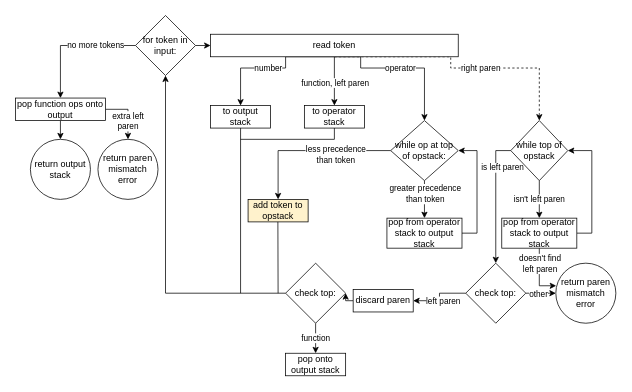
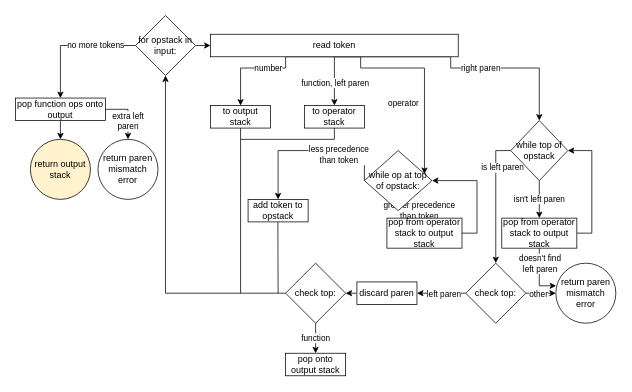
  <mxCell id="0" />
  <mxCell id="1" parent="0" />
  <mxCell id="2" style="edgeStyle=orthogonalEdgeStyle;rounded=0;orthogonalLoop=1;jettySize=auto;html=1;exitX=0;exitY=0.5;exitDx=0;exitDy=0;entryX=0.5;entryY=0;entryDx=0;entryDy=0;" edge="1" parent="1" source="5" target="35"><mxGeometry relative="1" as="geometry" /></mxCell>
  <mxCell id="3" value="no more tokens" style="edgeLabel;html=1;align=center;verticalAlign=middle;resizable=0;points=[];" vertex="1" connectable="0" parent="2"><mxGeometry x="-0.363" y="-1" relative="1" as="geometry"><mxPoint as="offset" /></mxGeometry></mxCell>
  <mxCell id="4" style="edgeStyle=orthogonalEdgeStyle;rounded=0;orthogonalLoop=1;jettySize=auto;html=1;exitX=1;exitY=0.5;exitDx=0;exitDy=0;entryX=0;entryY=0.5;entryDx=0;entryDy=0;" edge="1" parent="1" source="5" target="51"><mxGeometry relative="1" as="geometry" /></mxCell>
- <mxCell id="5" value="for token in input:" style="rhombus;whiteSpace=wrap;html=1;" parent="1" vertex="1"><mxGeometry x="180" y="20" width="80" height="80" as="geometry" /></mxCell>
+ <mxCell id="5" value="for opstack in input:" style="rhombus;whiteSpace=wrap;html=1;" parent="1" vertex="1"><mxGeometry x="180" y="20" width="80" height="80" as="geometry" /></mxCell>
  <mxCell id="6" value="to output stack" style="rounded=0;whiteSpace=wrap;html=1;" parent="1" vertex="1"><mxGeometry x="280" y="140" width="80" height="30" as="geometry" /></mxCell>
  <mxCell id="7" value="to operator stack" style="rounded=0;whiteSpace=wrap;html=1;" parent="1" vertex="1"><mxGeometry x="405" y="140" width="80" height="30" as="geometry" /></mxCell>
  <mxCell id="8" style="edgeStyle=orthogonalEdgeStyle;rounded=0;orthogonalLoop=1;jettySize=auto;html=1;exitX=0.5;exitY=1;exitDx=0;exitDy=0;" parent="1" source="12" target="14" edge="1"><mxGeometry relative="1" as="geometry" /></mxCell>
  <mxCell id="9" value="greater precedence&lt;br&gt;than token" style="edgeLabel;html=1;align=center;verticalAlign=middle;resizable=0;points=[];" vertex="1" connectable="0" parent="8"><mxGeometry x="0.485" y="1" relative="1" as="geometry"><mxPoint x="-1" y="-19.44" as="offset" /></mxGeometry></mxCell>
  <mxCell id="10" style="edgeStyle=orthogonalEdgeStyle;rounded=0;orthogonalLoop=1;jettySize=auto;html=1;entryX=0.5;entryY=0;entryDx=0;entryDy=0;exitX=0;exitY=0.5;exitDx=0;exitDy=0;" edge="1" parent="1" source="12" target="19"><mxGeometry relative="1" as="geometry"><mxPoint x="530" y="200" as="sourcePoint" /><Array as="points"><mxPoint x="370" y="200" /></Array></mxGeometry></mxCell>
  <mxCell id="11" value="less precedence&lt;br&gt;than token" style="edgeLabel;html=1;align=center;verticalAlign=middle;resizable=0;points=[];" vertex="1" connectable="0" parent="10"><mxGeometry x="-0.51" y="1" relative="1" as="geometry"><mxPoint x="-20.95" y="4" as="offset" /></mxGeometry></mxCell>
- <mxCell id="12" value="&lt;font style=&quot;font-size: 12px&quot;&gt;while op at top of opstack:&lt;/font&gt;" style="rhombus;whiteSpace=wrap;html=1;" parent="1" vertex="1"><mxGeometry x="520" y="160" width="90" height="80" as="geometry" /></mxCell>
+ <mxCell id="12" value="&lt;font style=&quot;font-size: 12px&quot;&gt;while op at top of opstack:&lt;/font&gt;" style="rhombus;whiteSpace=wrap;html=1;" parent="1" vertex="1"><mxGeometry x="485" y="200" width="90" height="80" as="geometry" /></mxCell>
  <mxCell id="13" style="edgeStyle=orthogonalEdgeStyle;rounded=0;orthogonalLoop=1;jettySize=auto;html=1;exitX=1;exitY=0.5;exitDx=0;exitDy=0;entryX=1;entryY=0.5;entryDx=0;entryDy=0;" parent="1" source="14" target="12" edge="1"><mxGeometry relative="1" as="geometry" /></mxCell>
  <mxCell id="14" value="pop from operator stack to output stack" style="rounded=0;whiteSpace=wrap;html=1;" parent="1" vertex="1"><mxGeometry x="515" y="290" width="100" height="40" as="geometry" /></mxCell>
  <mxCell id="15" value="isn't left paren" style="edgeStyle=orthogonalEdgeStyle;rounded=0;orthogonalLoop=1;jettySize=auto;html=1;exitX=0.5;exitY=1;exitDx=0;exitDy=0;entryX=0.5;entryY=0;entryDx=0;entryDy=0;" parent="1" source="18" target="41" edge="1"><mxGeometry relative="1" as="geometry" /></mxCell>
  <mxCell id="16" style="edgeStyle=orthogonalEdgeStyle;rounded=0;orthogonalLoop=1;jettySize=auto;html=1;exitX=0;exitY=0.5;exitDx=0;exitDy=0;entryX=0.5;entryY=0;entryDx=0;entryDy=0;" edge="1" parent="1" source="18" target="24"><mxGeometry relative="1" as="geometry"><Array as="points"><mxPoint x="660" y="200" /></Array></mxGeometry></mxCell>
  <mxCell id="17" value="is left paren" style="edgeLabel;html=1;align=center;verticalAlign=middle;resizable=0;points=[];" vertex="1" connectable="0" parent="16"><mxGeometry x="-0.571" y="-2" relative="1" as="geometry"><mxPoint x="10" y="6.67" as="offset" /></mxGeometry></mxCell>
  <mxCell id="18" value="while top of opstack" style="rhombus;whiteSpace=wrap;html=1;" parent="1" vertex="1"><mxGeometry x="680" y="160" width="76" height="80" as="geometry" /></mxCell>
- <mxCell id="19" value="add token to opstack" style="rounded=0;whiteSpace=wrap;html=1;fillColor=#fff2cc;" parent="1" vertex="1"><mxGeometry x="330" y="265" width="80" height="30" as="geometry" /></mxCell>
+ <mxCell id="19" value="add token to opstack" style="rounded=0;whiteSpace=wrap;html=1;" parent="1" vertex="1"><mxGeometry x="330" y="265" width="80" height="30" as="geometry" /></mxCell>
  <mxCell id="20" style="edgeStyle=orthogonalEdgeStyle;rounded=0;orthogonalLoop=1;jettySize=auto;html=1;exitX=1;exitY=0.5;exitDx=0;exitDy=0;entryX=0;entryY=0.5;entryDx=0;entryDy=0;" parent="1" source="24" target="25" edge="1"><mxGeometry relative="1" as="geometry" /></mxCell>
  <mxCell id="21" value="other" style="edgeLabel;html=1;align=center;verticalAlign=middle;resizable=0;points=[];" vertex="1" connectable="0" parent="20"><mxGeometry x="-0.209" y="-1" relative="1" as="geometry"><mxPoint as="offset" /></mxGeometry></mxCell>
  <mxCell id="22" style="edgeStyle=orthogonalEdgeStyle;rounded=0;orthogonalLoop=1;jettySize=auto;html=1;exitX=0;exitY=0.5;exitDx=0;exitDy=0;entryX=1;entryY=0.5;entryDx=0;entryDy=0;" edge="1" parent="1" source="24" target="27"><mxGeometry relative="1" as="geometry" /></mxCell>
  <mxCell id="23" value="left paren" style="edgeLabel;html=1;align=center;verticalAlign=middle;resizable=0;points=[];" vertex="1" connectable="0" parent="22"><mxGeometry x="0.501" y="1" relative="1" as="geometry"><mxPoint x="19.43" y="-1" as="offset" /></mxGeometry></mxCell>
  <mxCell id="24" value="check top:" style="rhombus;whiteSpace=wrap;html=1;" parent="1" vertex="1"><mxGeometry x="620" y="350" width="80" height="80" as="geometry" /></mxCell>
  <mxCell id="25" value="return paren mismatch error" style="ellipse;whiteSpace=wrap;html=1;aspect=fixed;" parent="1" vertex="1"><mxGeometry x="740" y="350" width="80" height="80" as="geometry" /></mxCell>
  <mxCell id="26" style="edgeStyle=orthogonalEdgeStyle;rounded=0;orthogonalLoop=1;jettySize=auto;html=1;exitX=0;exitY=0.5;exitDx=0;exitDy=0;entryX=1;entryY=0.5;entryDx=0;entryDy=0;" edge="1" parent="1" source="27" target="30"><mxGeometry relative="1" as="geometry" /></mxCell>
- <mxCell id="27" value="discard paren" style="rounded=0;whiteSpace=wrap;html=1;" parent="1" vertex="1"><mxGeometry x="470" y="385" width="80" height="30" as="geometry" /></mxCell>
+ <mxCell id="27" value="discard paren" style="rounded=0;whiteSpace=wrap;html=1;" parent="1" vertex="1"><mxGeometry x="475" y="375" width="80" height="30" as="geometry" /></mxCell>
  <mxCell id="28" value="function" style="edgeStyle=orthogonalEdgeStyle;rounded=0;orthogonalLoop=1;jettySize=auto;html=1;exitX=0.5;exitY=1;exitDx=0;exitDy=0;entryX=0.5;entryY=0;entryDx=0;entryDy=0;" edge="1" parent="1" source="30" target="31"><mxGeometry relative="1" as="geometry" /></mxCell>
  <mxCell id="29" style="edgeStyle=orthogonalEdgeStyle;rounded=0;orthogonalLoop=1;jettySize=auto;html=1;exitX=0;exitY=0.5;exitDx=0;exitDy=0;entryX=0.5;entryY=1;entryDx=0;entryDy=0;" edge="1" parent="1" source="30" target="5"><mxGeometry relative="1" as="geometry" /></mxCell>
  <mxCell id="30" value="check top:" style="rhombus;whiteSpace=wrap;html=1;" parent="1" vertex="1"><mxGeometry x="380" y="350" width="80" height="80" as="geometry" /></mxCell>
  <mxCell id="31" value="pop onto output stack" style="rounded=0;whiteSpace=wrap;html=1;" parent="1" vertex="1"><mxGeometry x="380" y="470" width="80" height="30" as="geometry" /></mxCell>
  <mxCell id="32" style="edgeStyle=orthogonalEdgeStyle;rounded=0;orthogonalLoop=1;jettySize=auto;html=1;exitX=0.5;exitY=1;exitDx=0;exitDy=0;entryX=0.5;entryY=0;entryDx=0;entryDy=0;" edge="1" parent="1" source="35" target="37"><mxGeometry relative="1" as="geometry" /></mxCell>
  <mxCell id="33" style="edgeStyle=orthogonalEdgeStyle;rounded=0;orthogonalLoop=1;jettySize=auto;html=1;exitX=1;exitY=0.5;exitDx=0;exitDy=0;entryX=0.5;entryY=0;entryDx=0;entryDy=0;" edge="1" parent="1" source="35" target="36"><mxGeometry relative="1" as="geometry" /></mxCell>
  <mxCell id="34" value="extra left&lt;br&gt;paren" style="edgeLabel;html=1;align=center;verticalAlign=middle;resizable=0;points=[];" vertex="1" connectable="0" parent="33"><mxGeometry x="-0.32" relative="1" as="geometry"><mxPoint x="5.86" y="15.03" as="offset" /></mxGeometry></mxCell>
  <mxCell id="35" value="pop function ops onto output" style="rounded=0;whiteSpace=wrap;html=1;" parent="1" vertex="1"><mxGeometry x="20" y="130" width="120" height="30" as="geometry" /></mxCell>
  <mxCell id="36" value="return paren mismatch error" style="ellipse;whiteSpace=wrap;html=1;aspect=fixed;" parent="1" vertex="1"><mxGeometry x="130" y="185" width="80" height="80" as="geometry" /></mxCell>
- <mxCell id="37" value="return output stack" style="ellipse;whiteSpace=wrap;html=1;aspect=fixed;" parent="1" vertex="1"><mxGeometry x="40" y="185" width="80" height="80" as="geometry" /></mxCell>
+ <mxCell id="37" value="return output stack" style="ellipse;whiteSpace=wrap;html=1;aspect=fixed;fillColor=#fff2cc;" parent="1" vertex="1"><mxGeometry x="40" y="185" width="80" height="80" as="geometry" /></mxCell>
  <mxCell id="38" style="edgeStyle=orthogonalEdgeStyle;rounded=0;orthogonalLoop=1;jettySize=auto;html=1;exitX=1;exitY=0.5;exitDx=0;exitDy=0;entryX=1;entryY=0.5;entryDx=0;entryDy=0;" parent="1" source="41" target="18" edge="1"><mxGeometry relative="1" as="geometry" /></mxCell>
  <mxCell id="39" style="edgeStyle=orthogonalEdgeStyle;rounded=0;orthogonalLoop=1;jettySize=auto;html=1;exitX=0.5;exitY=1;exitDx=0;exitDy=0;entryX=0.006;entryY=0.376;entryDx=0;entryDy=0;entryPerimeter=0;" edge="1" parent="1" source="41" target="25"><mxGeometry relative="1" as="geometry" /></mxCell>
  <mxCell id="40" value="doesn't find&lt;br&gt;left paren" style="edgeLabel;html=1;align=center;verticalAlign=middle;resizable=0;points=[];" vertex="1" connectable="0" parent="39"><mxGeometry x="-0.62" y="-2" relative="1" as="geometry"><mxPoint x="2" y="6.21" as="offset" /></mxGeometry></mxCell>
  <mxCell id="41" value="pop from operator stack to output stack" style="rounded=0;whiteSpace=wrap;html=1;" parent="1" vertex="1"><mxGeometry x="668" y="290" width="100" height="40" as="geometry" /></mxCell>
  <mxCell id="42" style="edgeStyle=orthogonalEdgeStyle;rounded=0;orthogonalLoop=1;jettySize=auto;html=1;exitX=0.5;exitY=1;exitDx=0;exitDy=0;" edge="1" parent="1"><mxGeometry relative="1" as="geometry"><mxPoint x="325" y="70" as="sourcePoint" /><mxPoint x="325" y="70" as="targetPoint" /></mxGeometry></mxCell>
  <mxCell id="43" style="edgeStyle=orthogonalEdgeStyle;rounded=0;orthogonalLoop=1;jettySize=auto;html=1;exitX=0.5;exitY=1;exitDx=0;exitDy=0;entryX=0.5;entryY=0;entryDx=0;entryDy=0;" edge="1" parent="1" source="51" target="6"><mxGeometry relative="1" as="geometry"><Array as="points"><mxPoint x="380" y="75" /><mxPoint x="380" y="90" /><mxPoint x="320" y="90" /></Array></mxGeometry></mxCell>
  <mxCell id="44" value="number" style="edgeLabel;html=1;align=center;verticalAlign=middle;resizable=0;points=[];" vertex="1" connectable="0" parent="43"><mxGeometry x="0.096" relative="1" as="geometry"><mxPoint as="offset" /></mxGeometry></mxCell>
  <mxCell id="45" style="edgeStyle=orthogonalEdgeStyle;rounded=0;orthogonalLoop=1;jettySize=auto;html=1;exitX=0.5;exitY=1;exitDx=0;exitDy=0;entryX=0.5;entryY=0;entryDx=0;entryDy=0;" edge="1" parent="1" source="51" target="7"><mxGeometry relative="1" as="geometry" /></mxCell>
  <mxCell id="46" value="function, left paren" style="edgeLabel;html=1;align=center;verticalAlign=middle;resizable=0;points=[];" vertex="1" connectable="0" parent="45"><mxGeometry x="0.366" y="1" relative="1" as="geometry"><mxPoint x="-1" y="-9.14" as="offset" /></mxGeometry></mxCell>
  <mxCell id="47" style="edgeStyle=orthogonalEdgeStyle;rounded=0;orthogonalLoop=1;jettySize=auto;html=1;exitX=0.5;exitY=1;exitDx=0;exitDy=0;" edge="1" parent="1" source="51" target="12"><mxGeometry relative="1" as="geometry"><Array as="points"><mxPoint x="480" y="75" /><mxPoint x="480" y="90" /><mxPoint x="565" y="90" /></Array></mxGeometry></mxCell>
  <mxCell id="48" value="operator" style="edgeLabel;html=1;align=center;verticalAlign=middle;resizable=0;points=[];" vertex="1" connectable="0" parent="47"><mxGeometry x="0.294" y="2" relative="1" as="geometry"><mxPoint x="-30.03" y="2.03" as="offset" /></mxGeometry></mxCell>
- <mxCell id="49" style="edgeStyle=orthogonalEdgeStyle;rounded=0;orthogonalLoop=1;jettySize=auto;html=1;exitX=0.5;exitY=1;exitDx=0;exitDy=0;entryX=0.5;entryY=0;entryDx=0;entryDy=0;dashed=1;" edge="1" parent="1" source="51" target="18"><mxGeometry relative="1" as="geometry"><Array as="points"><mxPoint x="600" y="75" /><mxPoint x="600" y="90" /><mxPoint x="718" y="90" /></Array></mxGeometry></mxCell>
+ <mxCell id="49" style="edgeStyle=orthogonalEdgeStyle;rounded=0;orthogonalLoop=1;jettySize=auto;html=1;exitX=0.5;exitY=1;exitDx=0;exitDy=0;entryX=0.5;entryY=0;entryDx=0;entryDy=0;" edge="1" parent="1" source="51" target="18"><mxGeometry relative="1" as="geometry"><Array as="points"><mxPoint x="600" y="75" /><mxPoint x="600" y="90" /><mxPoint x="718" y="90" /></Array></mxGeometry></mxCell>
  <mxCell id="50" value="right paren" style="edgeLabel;html=1;align=center;verticalAlign=middle;resizable=0;points=[];" vertex="1" connectable="0" parent="49"><mxGeometry x="0.315" y="1" relative="1" as="geometry"><mxPoint x="-25.14" y="1" as="offset" /></mxGeometry></mxCell>
  <mxCell id="51" value="read token" style="rounded=0;whiteSpace=wrap;html=1;" vertex="1" parent="1"><mxGeometry x="280" y="45" width="330" height="30" as="geometry" /></mxCell>
  <mxCell id="52" value="" style="endArrow=none;html=1;" edge="1" parent="1"><mxGeometry width="50" height="50" relative="1" as="geometry"><mxPoint x="370" y="390" as="sourcePoint" /><mxPoint x="369.71" y="295" as="targetPoint" /></mxGeometry></mxCell>
  <mxCell id="53" value="" style="endArrow=none;html=1;" edge="1" parent="1"><mxGeometry width="50" height="50" relative="1" as="geometry"><mxPoint x="320" y="390" as="sourcePoint" /><mxPoint x="320" y="170" as="targetPoint" /></mxGeometry></mxCell>
  <mxCell id="54" value="" style="endArrow=none;html=1;snapToPoint=0;" edge="1" parent="1"><mxGeometry width="50" height="50" relative="1" as="geometry"><mxPoint x="445" y="185" as="sourcePoint" /><mxPoint x="445" y="170" as="targetPoint" /></mxGeometry></mxCell>
  <mxCell id="55" value="" style="endArrow=none;html=1;" edge="1" parent="1"><mxGeometry width="50" height="50" relative="1" as="geometry"><mxPoint x="320" y="185" as="sourcePoint" /><mxPoint x="445" y="185" as="targetPoint" /></mxGeometry></mxCell>
